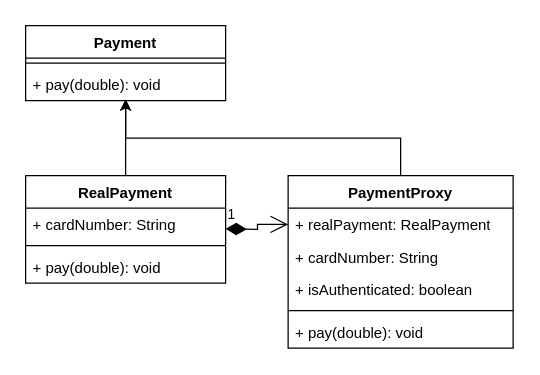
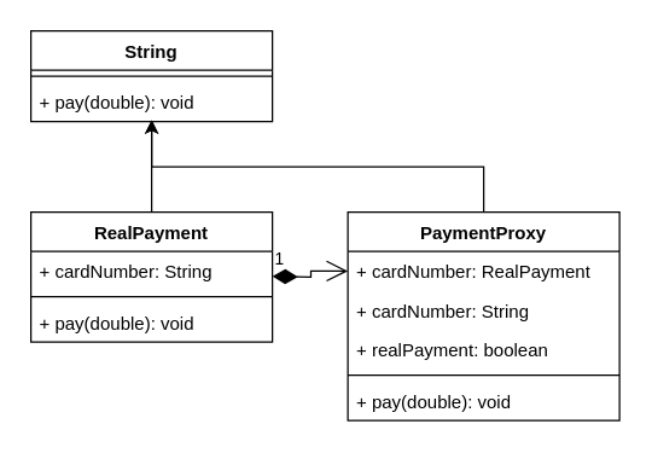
  <mxCell id="0" />
  <mxCell id="1" parent="0" />
- <mxCell id="2" value="Payment" style="swimlane;fontStyle=1;align=center;verticalAlign=top;childLayout=stackLayout;horizontal=1;startSize=26;horizontalStack=0;resizeParent=1;resizeParentMax=0;resizeLast=0;collapsible=1;marginBottom=0;whiteSpace=wrap;html=1;" vertex="1" parent="1"><mxGeometry x="20" y="20" width="160" height="60" as="geometry" /></mxCell>
+ <mxCell id="2" value="String" style="swimlane;fontStyle=1;align=center;verticalAlign=top;childLayout=stackLayout;horizontal=1;startSize=26;horizontalStack=0;resizeParent=1;resizeParentMax=0;resizeLast=0;collapsible=1;marginBottom=0;whiteSpace=wrap;html=1;" vertex="1" parent="1"><mxGeometry x="20" y="20" width="160" height="60" as="geometry" /></mxCell>
  <mxCell id="3" value="" style="line;strokeWidth=1;fillColor=none;align=left;verticalAlign=middle;spacingTop=-1;spacingLeft=3;spacingRight=3;rotatable=0;labelPosition=right;points=[];portConstraint=eastwest;strokeColor=inherit;" vertex="1" parent="2"><mxGeometry y="26" width="160" height="8" as="geometry" /></mxCell>
  <mxCell id="4" value="+ pay(double): void" style="text;strokeColor=none;fillColor=none;align=left;verticalAlign=top;spacingLeft=4;spacingRight=4;overflow=hidden;rotatable=0;points=[[0,0.5],[1,0.5]];portConstraint=eastwest;whiteSpace=wrap;html=1;" vertex="1" parent="2"><mxGeometry y="34" width="160" height="26" as="geometry" /></mxCell>
  <mxCell id="5" value="RealPayment" style="swimlane;fontStyle=1;align=center;verticalAlign=top;childLayout=stackLayout;horizontal=1;startSize=26;horizontalStack=0;resizeParent=1;resizeParentMax=0;resizeLast=0;collapsible=1;marginBottom=0;whiteSpace=wrap;html=1;" vertex="1" parent="1"><mxGeometry x="20" y="140" width="160" height="86" as="geometry" /></mxCell>
  <mxCell id="6" value="+ cardNumber: String" style="text;strokeColor=none;fillColor=none;align=left;verticalAlign=top;spacingLeft=4;spacingRight=4;overflow=hidden;rotatable=0;points=[[0,0.5],[1,0.5]];portConstraint=eastwest;whiteSpace=wrap;html=1;" vertex="1" parent="5"><mxGeometry y="26" width="160" height="26" as="geometry" /></mxCell>
  <mxCell id="7" value="" style="line;strokeWidth=1;fillColor=none;align=left;verticalAlign=middle;spacingTop=-1;spacingLeft=3;spacingRight=3;rotatable=0;labelPosition=right;points=[];portConstraint=eastwest;strokeColor=inherit;" vertex="1" parent="5"><mxGeometry y="52" width="160" height="8" as="geometry" /></mxCell>
  <mxCell id="8" value="+ pay(double): void" style="text;strokeColor=none;fillColor=none;align=left;verticalAlign=top;spacingLeft=4;spacingRight=4;overflow=hidden;rotatable=0;points=[[0,0.5],[1,0.5]];portConstraint=eastwest;whiteSpace=wrap;html=1;" vertex="1" parent="5"><mxGeometry y="60" width="160" height="26" as="geometry" /></mxCell>
  <mxCell id="9" style="edgeStyle=orthogonalEdgeStyle;rounded=0;orthogonalLoop=1;jettySize=auto;html=1;entryX=0.5;entryY=0.962;entryDx=0;entryDy=0;entryPerimeter=0;" edge="1" parent="1" source="5" target="4"><mxGeometry relative="1" as="geometry" /></mxCell>
  <mxCell id="10" value="PaymentProxy" style="swimlane;fontStyle=1;align=center;verticalAlign=top;childLayout=stackLayout;horizontal=1;startSize=26;horizontalStack=0;resizeParent=1;resizeParentMax=0;resizeLast=0;collapsible=1;marginBottom=0;whiteSpace=wrap;html=1;" vertex="1" parent="1"><mxGeometry x="230" y="140" width="180" height="138" as="geometry" /></mxCell>
- <mxCell id="11" value="+ realPayment: RealPayment" style="text;strokeColor=none;fillColor=none;align=left;verticalAlign=top;spacingLeft=4;spacingRight=4;overflow=hidden;rotatable=0;points=[[0,0.5],[1,0.5]];portConstraint=eastwest;whiteSpace=wrap;html=1;" vertex="1" parent="10"><mxGeometry y="26" width="180" height="26" as="geometry" /></mxCell>
+ <mxCell id="11" value="+ cardNumber: RealPayment" style="text;strokeColor=none;fillColor=none;align=left;verticalAlign=top;spacingLeft=4;spacingRight=4;overflow=hidden;rotatable=0;points=[[0,0.5],[1,0.5]];portConstraint=eastwest;whiteSpace=wrap;html=1;" vertex="1" parent="10"><mxGeometry y="26" width="180" height="26" as="geometry" /></mxCell>
  <mxCell id="12" value="+ cardNumber: String" style="text;strokeColor=none;fillColor=none;align=left;verticalAlign=top;spacingLeft=4;spacingRight=4;overflow=hidden;rotatable=0;points=[[0,0.5],[1,0.5]];portConstraint=eastwest;whiteSpace=wrap;html=1;" vertex="1" parent="10"><mxGeometry y="52" width="180" height="26" as="geometry" /></mxCell>
- <mxCell id="13" value="+ isAuthenticated: boolean" style="text;strokeColor=none;fillColor=none;align=left;verticalAlign=top;spacingLeft=4;spacingRight=4;overflow=hidden;rotatable=0;points=[[0,0.5],[1,0.5]];portConstraint=eastwest;whiteSpace=wrap;html=1;" vertex="1" parent="10"><mxGeometry y="78" width="180" height="26" as="geometry" /></mxCell>
+ <mxCell id="13" value="+ realPayment: boolean" style="text;strokeColor=none;fillColor=none;align=left;verticalAlign=top;spacingLeft=4;spacingRight=4;overflow=hidden;rotatable=0;points=[[0,0.5],[1,0.5]];portConstraint=eastwest;whiteSpace=wrap;html=1;" vertex="1" parent="10"><mxGeometry y="78" width="180" height="26" as="geometry" /></mxCell>
  <mxCell id="14" value="" style="line;strokeWidth=1;fillColor=none;align=left;verticalAlign=middle;spacingTop=-1;spacingLeft=3;spacingRight=3;rotatable=0;labelPosition=right;points=[];portConstraint=eastwest;strokeColor=inherit;" vertex="1" parent="10"><mxGeometry y="104" width="180" height="8" as="geometry" /></mxCell>
  <mxCell id="15" value="+ pay(double): void" style="text;strokeColor=none;fillColor=none;align=left;verticalAlign=top;spacingLeft=4;spacingRight=4;overflow=hidden;rotatable=0;points=[[0,0.5],[1,0.5]];portConstraint=eastwest;whiteSpace=wrap;html=1;" vertex="1" parent="10"><mxGeometry y="112" width="180" height="26" as="geometry" /></mxCell>
  <mxCell id="16" style="edgeStyle=orthogonalEdgeStyle;rounded=0;orthogonalLoop=1;jettySize=auto;html=1;entryX=0.5;entryY=0.962;entryDx=0;entryDy=0;entryPerimeter=0;" edge="1" parent="1" source="10" target="4"><mxGeometry relative="1" as="geometry" /></mxCell>
  <mxCell id="17" value="1" style="endArrow=open;html=1;endSize=12;startArrow=diamondThin;startSize=14;startFill=1;edgeStyle=orthogonalEdgeStyle;align=left;verticalAlign=bottom;rounded=0;entryX=0;entryY=0.5;entryDx=0;entryDy=0;" edge="1" parent="1" target="11"><mxGeometry x="-1" y="3" relative="1" as="geometry"><mxPoint x="180" y="182.5" as="sourcePoint" /><mxPoint x="340" y="182.5" as="targetPoint" /></mxGeometry></mxCell>
